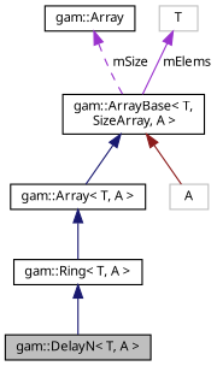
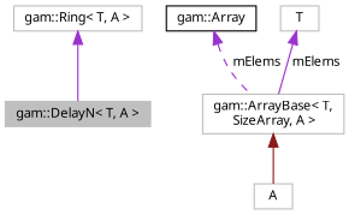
  digraph {
    node [color=black fontname="FreeSans.ttf" fontsize=10 shape=record]
    edge [color=midnightblue dir=back fontname="FreeSans.ttf" fontsize=10 labelfontname="FreeSans.ttf" labelfontsize=10 style=solid]
-   n1 [fillcolor=grey75 fontcolor=black height=0.2 label="gam::DelayN\< T, A \>" style=filled width=0.4]
-   n2 [height=0.2 label="gam::Ring\< T, A \>" width=0.4]
-   n3 [height=0.2 label="gam::Array\< T, A \>" width=0.4]
-   n4 [height=0.2 label="gam::ArrayBase\< T,\l SizeArray, A \>" width=0.4]
+   n1 [color=grey75 fillcolor=grey75 fontcolor=black height=0.2 label="gam::DelayN\< T, A \>" style=filled width=0.4]
+   n2 [color=grey75 height=0.2 label="gam::Ring\< T, A \>" width=0.4]
+   n4 [color=grey75 height=0.2 label="gam::ArrayBase\< T,\l SizeArray, A \>" width=0.4]
    n5 [color=grey75 height=0.2 label=A width=0.4]
    n6 [height=0.2 label="gam::Array" width=0.4]
    n7 [color=grey75 height=0.2 label=T width=0.4]
-   n2 -> n1
-   n3 -> n2
-   n4 -> n3
+   n2 -> n1 [color=darkorchid3]
    n4 -> n5 [color=firebrick4]
-   n6 -> n4 [color=darkorchid3 label=" mSize" style=dashed]
+   n6 -> n4 [color=darkorchid3 label=" mElems" style=dashed]
    n7 -> n4 [color=darkorchid3 label=" mElems"]
  }
